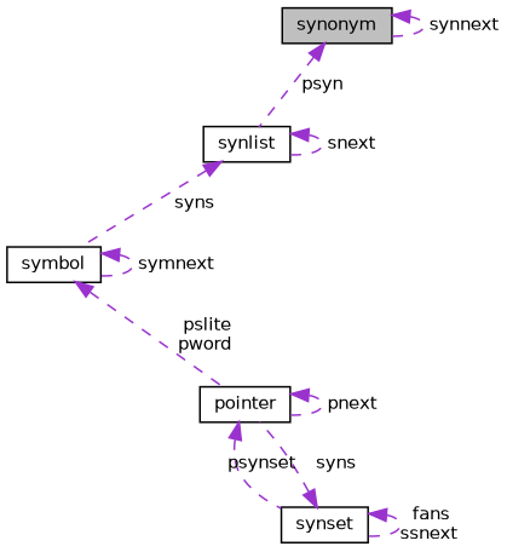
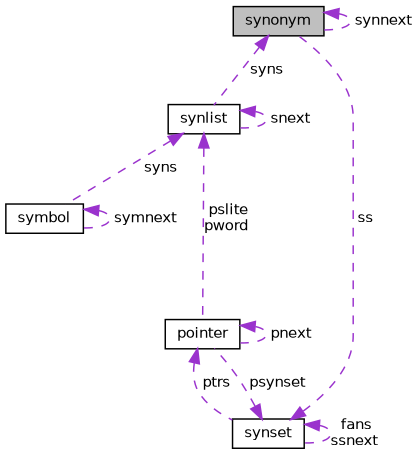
  digraph {
    node [color=black fillcolor=white fontname=Helvetica fontsize=10 shape=record style=filled]
    edge [color=darkorchid3 dir=back fontname=Helvetica fontsize=10 labelfontname=Helvetica labelfontsize=10 style=dashed]
    n1 [fillcolor=grey75 fontcolor=black height=0.2 label=synonym width=0.4]
    n2 [height=0.2 label=synlist width=0.4]
    n3 [height=0.2 label=symbol width=0.4]
    n4 [height=0.2 label=synset width=0.4]
    n5 [height=0.2 label=pointer width=0.4]
    n1 -> n1 [label=" synnext"]
-   n1 -> n2 [label=" psyn"]
+   n1 -> n2 [label=" syns"]
    n2 -> n2 [label=" snext"]
    n2 -> n3 [label=" syns"]
    n3 -> n3 [label=" symnext"]
-   n3 -> n5 [label=" pslite\npword"]
+   n2 -> n5 [label=" pslite\npword"]
+   n4 -> n1 [label=" ss"]
    n4 -> n4 [label=" fans\nssnext"]
-   n4 -> n5 [label=" syns"]
-   n5 -> n4 [label=" psynset"]
+   n4 -> n5 [label=" psynset"]
+   n5 -> n4 [label=" ptrs"]
    n5 -> n5 [label=" pnext"]
  }
